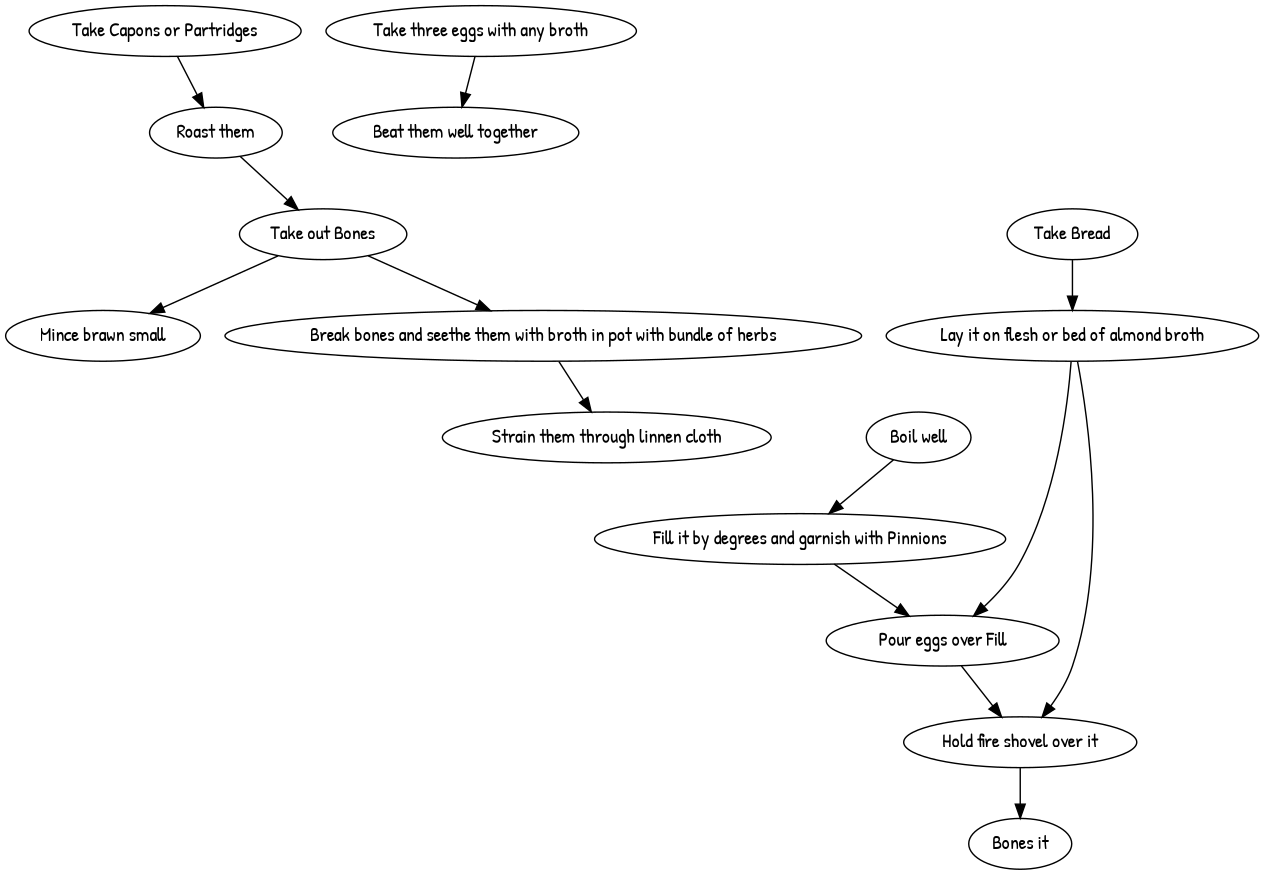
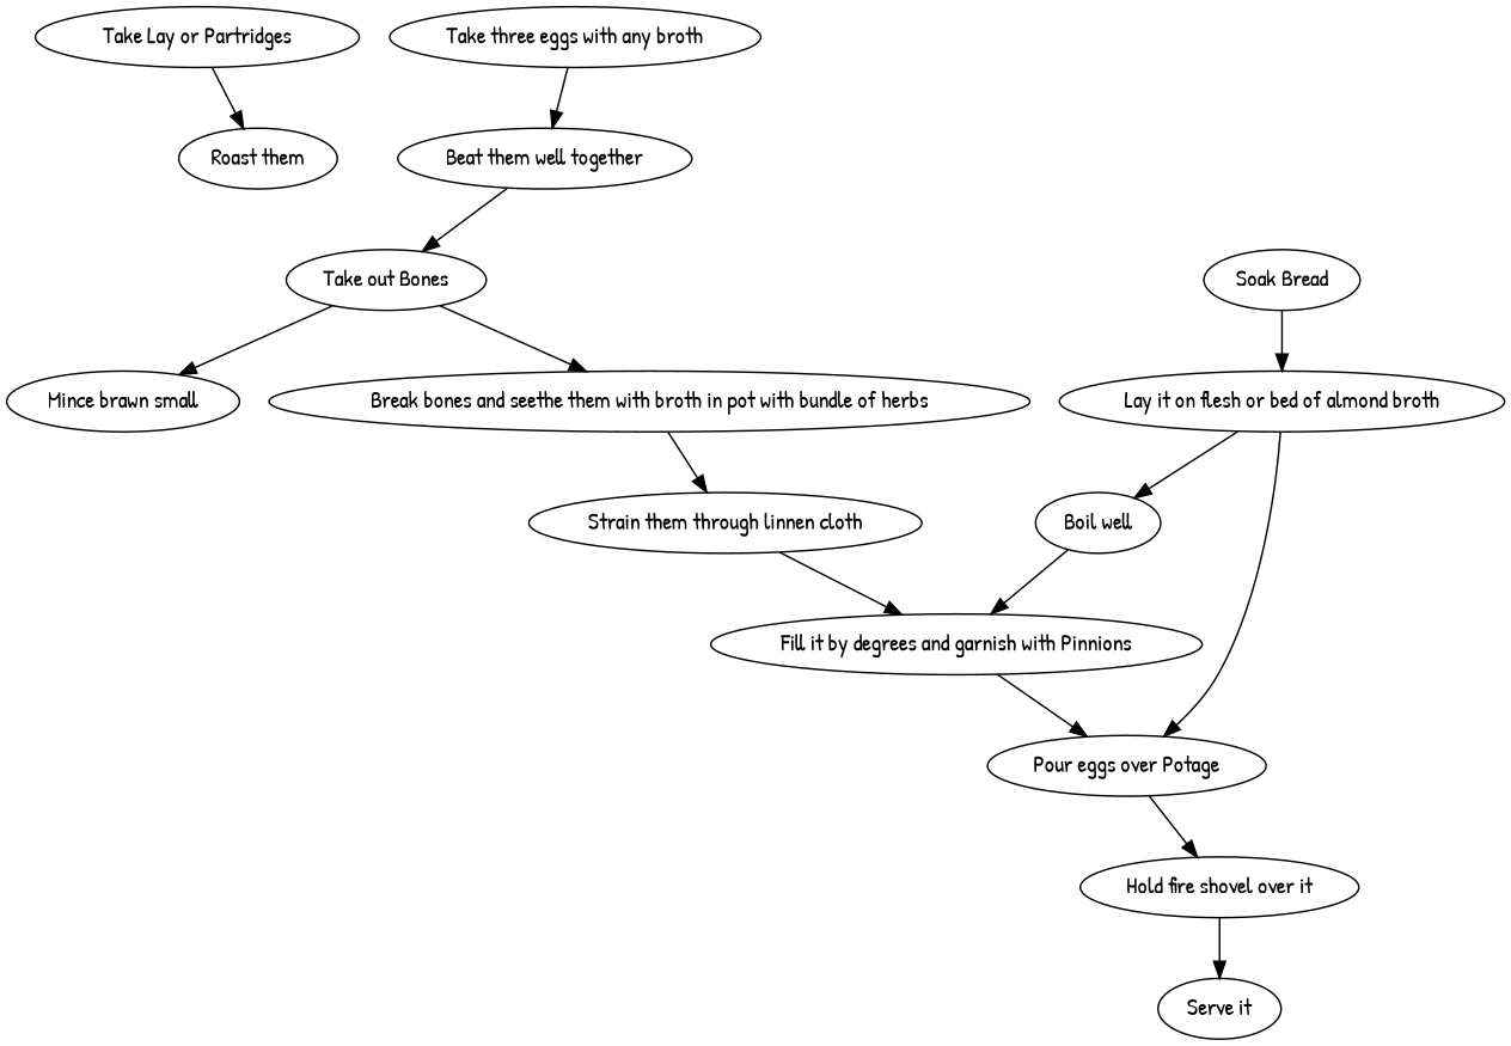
  digraph {
    fontname="Patrick Hand"
    node [fontname="Patrick Hand"]
    edge [fontname="Patrick Hand"]
-   n1 [label="Take Capons or Partridges"]
+   n1 [label="Take Lay or Partridges"]
    n2 [label="Roast them"]
    n3 [label="Take out Bones"]
    n4 [label="Mince brawn small"]
    n5 [label="Break bones and seethe them with broth in pot with bundle of herbs"]
    n6 [label="Strain them through linnen cloth"]
-   n7 [label="Take Bread"]
+   n7 [label="Soak Bread"]
    n8 [label="Lay it on flesh or bed of almond broth"]
    n9 [label="Boil well"]
-   n10 [label="Pour eggs over Fill"]
+   n10 [label="Pour eggs over Potage"]
    n11 [label="Fill it by degrees and garnish with Pinnions"]
    n12 [label="Take three eggs with any broth"]
    n13 [label="Beat them well together"]
    n14 [label="Hold fire shovel over it"]
-   n15 [label="Bones it"]
+   n15 [label="Serve it"]
    n1 -> n2
-   n2 -> n3
+   n13 -> n3
    n3 -> n4
    n3 -> n5
    n5 -> n6
+   n6 -> n11
    n7 -> n8
-   n8 -> n14
+   n8 -> n9
    n8 -> n10
    n9 -> n11
    n10 -> n14
    n11 -> n10
    n12 -> n13
    n14 -> n15
  }
